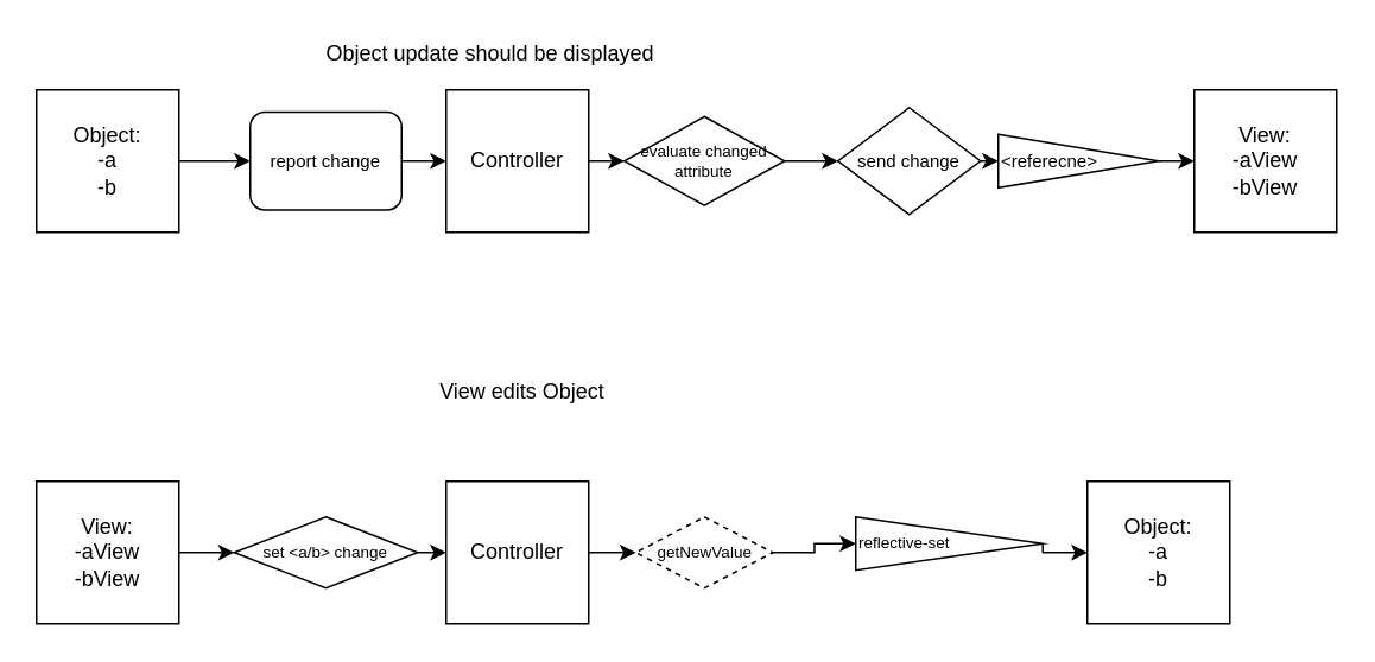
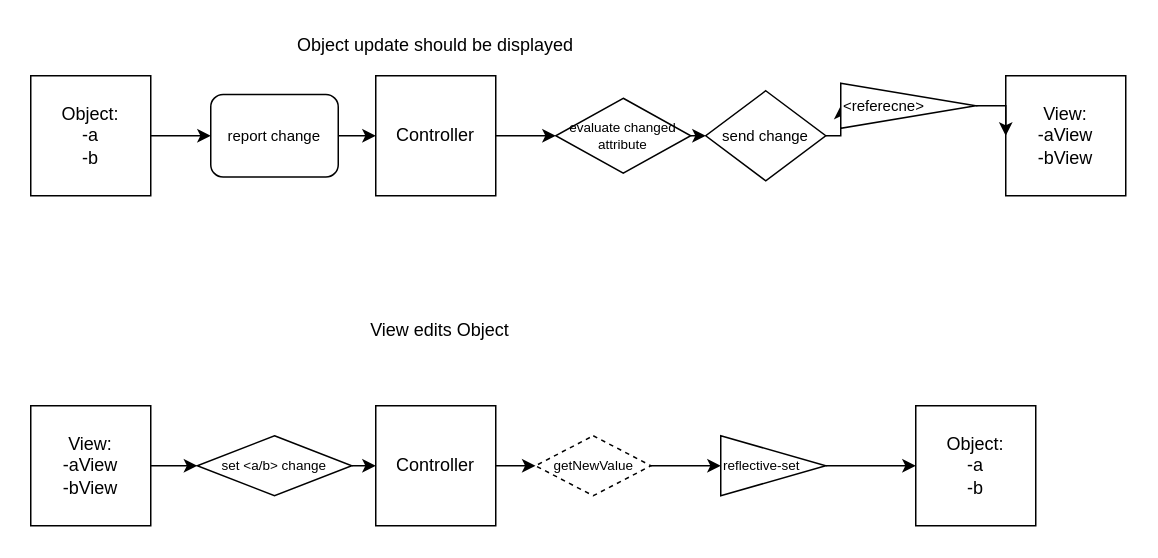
  <mxCell id="0" />
  <mxCell id="1" parent="0" />
  <mxCell id="2" style="edgeStyle=orthogonalEdgeStyle;rounded=0;orthogonalLoop=1;jettySize=auto;html=1;exitX=1;exitY=0.5;exitDx=0;exitDy=0;entryX=0;entryY=0.5;entryDx=0;entryDy=0;" edge="1" parent="1" source="3" target="8"><mxGeometry relative="1" as="geometry" /></mxCell>
  <mxCell id="3" value="Object:&lt;br&gt;-a&lt;br&gt;-b" style="whiteSpace=wrap;html=1;aspect=fixed;" vertex="1" parent="1"><mxGeometry x="20" width="80" height="80" as="geometry" y="50" /></mxCell>
  <mxCell id="4" value="View:&lt;br&gt;-aView&lt;br&gt;-bView" style="whiteSpace=wrap;html=1;aspect=fixed;" vertex="1" parent="1"><mxGeometry x="670" width="80" height="80" as="geometry" y="50" /></mxCell>
  <mxCell id="5" style="edgeStyle=orthogonalEdgeStyle;rounded=0;orthogonalLoop=1;jettySize=auto;html=1;exitX=1;exitY=0.5;exitDx=0;exitDy=0;entryX=0;entryY=0.5;entryDx=0;entryDy=0;" edge="1" parent="1" source="6" target="11"><mxGeometry relative="1" as="geometry" /></mxCell>
  <mxCell id="6" value="Controller" style="whiteSpace=wrap;html=1;aspect=fixed;" vertex="1" parent="1"><mxGeometry x="250" width="80" height="80" as="geometry" y="50" /></mxCell>
  <mxCell id="7" style="edgeStyle=orthogonalEdgeStyle;rounded=0;orthogonalLoop=1;jettySize=auto;html=1;exitX=1;exitY=0.5;exitDx=0;exitDy=0;entryX=0;entryY=0.5;entryDx=0;entryDy=0;" edge="1" parent="1" source="8" target="6"><mxGeometry relative="1" as="geometry" /></mxCell>
  <mxCell id="8" value="report change" style="whiteSpace=wrap;html=1;fontSize=10;rounded=1;" vertex="1" parent="1"><mxGeometry x="140" y="62.5" width="85" height="55" as="geometry" /></mxCell>
- <mxCell id="9" value="Object update should be displayed" style="text;html=1;strokeColor=none;fillColor=none;align=center;verticalAlign=middle;whiteSpace=wrap;rounded=0;" vertex="1" parent="1"><mxGeometry x="155" y="20" width="240" height="20" as="geometry" /></mxCell>
+ <mxCell id="9" value="Object update should be displayed" style="text;html=1;strokeColor=none;fillColor=none;align=center;verticalAlign=middle;whiteSpace=wrap;rounded=0;" vertex="1" parent="1"><mxGeometry x="170" y="20" width="240" height="20" as="geometry" /></mxCell>
  <mxCell id="10" style="edgeStyle=orthogonalEdgeStyle;rounded=0;orthogonalLoop=1;jettySize=auto;html=1;exitX=1;exitY=0.5;exitDx=0;exitDy=0;entryX=0;entryY=0.5;entryDx=0;entryDy=0;" edge="1" parent="1" source="11" target="13"><mxGeometry relative="1" as="geometry" /></mxCell>
- <mxCell id="11" value="evaluate changed attribute" style="rhombus;whiteSpace=wrap;html=1;fontSize=9;verticalAlign=middle;align=center;" vertex="1" parent="1"><mxGeometry x="350" y="65" width="90" height="50" as="geometry" /></mxCell>
+ <mxCell id="11" value="evaluate changed attribute" style="rhombus;whiteSpace=wrap;html=1;fontSize=9;verticalAlign=middle;align=center;" vertex="1" parent="1"><mxGeometry x="370" y="65" width="90" height="50" as="geometry" /></mxCell>
  <mxCell id="12" style="edgeStyle=orthogonalEdgeStyle;rounded=0;orthogonalLoop=1;jettySize=auto;html=1;exitX=1;exitY=0.5;exitDx=0;exitDy=0;entryX=0;entryY=0.5;entryDx=0;entryDy=0;" edge="1" parent="1" source="13" target="15"><mxGeometry relative="1" as="geometry" /></mxCell>
  <mxCell id="13" value="send change" style="rhombus;whiteSpace=wrap;html=1;fontSize=10;" vertex="1" parent="1"><mxGeometry x="470" y="60" width="80" height="60" as="geometry" /></mxCell>
  <mxCell id="14" style="edgeStyle=orthogonalEdgeStyle;rounded=0;orthogonalLoop=1;jettySize=auto;html=1;exitX=1;exitY=0.5;exitDx=0;exitDy=0;" edge="1" parent="1" source="15"><mxGeometry relative="1" as="geometry"><mxPoint x="670" y="90" as="targetPoint" /></mxGeometry></mxCell>
- <mxCell id="15" value="&amp;lt;referecne&amp;gt;" style="triangle;whiteSpace=wrap;html=1;align=left;fontSize=10;" vertex="1" parent="1"><mxGeometry x="560" y="75" width="90" height="30" as="geometry" /></mxCell>
+ <mxCell id="15" value="&amp;lt;referecne&amp;gt;" style="triangle;whiteSpace=wrap;html=1;align=left;fontSize=10;" vertex="1" parent="1"><mxGeometry x="560" y="55" width="90" height="30" as="geometry" /></mxCell>
  <mxCell id="16" style="edgeStyle=orthogonalEdgeStyle;rounded=0;orthogonalLoop=1;jettySize=auto;html=1;exitX=1;exitY=0.5;exitDx=0;exitDy=0;entryX=0;entryY=0.5;entryDx=0;entryDy=0;fontSize=9;" edge="1" parent="1" source="17" target="19"><mxGeometry relative="1" as="geometry" /></mxCell>
  <mxCell id="17" value="View:&lt;br&gt;-aView&lt;br&gt;-bView" style="whiteSpace=wrap;html=1;aspect=fixed;" vertex="1" parent="1"><mxGeometry x="20" y="270" width="80" height="80" as="geometry" /></mxCell>
  <mxCell id="18" style="edgeStyle=orthogonalEdgeStyle;rounded=0;orthogonalLoop=1;jettySize=auto;html=1;exitX=1;exitY=0.5;exitDx=0;exitDy=0;entryX=0;entryY=0.5;entryDx=0;entryDy=0;fontSize=9;" edge="1" parent="1" source="19" target="23"><mxGeometry relative="1" as="geometry" /></mxCell>
  <mxCell id="19" value="set &amp;lt;a/b&amp;gt; change" style="rhombus;whiteSpace=wrap;html=1;fontSize=9;align=center;" vertex="1" parent="1"><mxGeometry x="131" y="290" width="103" height="40" as="geometry" /></mxCell>
  <mxCell id="20" style="edgeStyle=orthogonalEdgeStyle;rounded=0;orthogonalLoop=1;jettySize=auto;html=1;exitX=1;exitY=0.5;exitDx=0;exitDy=0;entryX=0;entryY=0.5;entryDx=0;entryDy=0;fontSize=9;" edge="1" parent="1" source="21" target="25"><mxGeometry relative="1" as="geometry" /></mxCell>
  <mxCell id="21" value="getNewValue" style="rhombus;whiteSpace=wrap;html=1;fontSize=9;align=center;dashed=1;" vertex="1" parent="1"><mxGeometry x="356.5" y="290" width="77" height="40" as="geometry" /></mxCell>
  <mxCell id="22" style="edgeStyle=orthogonalEdgeStyle;rounded=0;orthogonalLoop=1;jettySize=auto;html=1;exitX=1;exitY=0.5;exitDx=0;exitDy=0;entryX=0;entryY=0.5;entryDx=0;entryDy=0;fontSize=9;" edge="1" parent="1" source="23" target="21"><mxGeometry relative="1" as="geometry" /></mxCell>
  <mxCell id="23" value="Controller" style="whiteSpace=wrap;html=1;aspect=fixed;" vertex="1" parent="1"><mxGeometry x="250" y="270" width="80" height="80" as="geometry" /></mxCell>
  <mxCell id="24" style="edgeStyle=orthogonalEdgeStyle;rounded=0;orthogonalLoop=1;jettySize=auto;html=1;exitX=1;exitY=0.5;exitDx=0;exitDy=0;entryX=0;entryY=0.5;entryDx=0;entryDy=0;fontSize=9;" edge="1" parent="1" source="25" target="26"><mxGeometry relative="1" as="geometry"><Array as="points"><mxPoint x="610" y="310" /><mxPoint x="610" y="310" /></Array></mxGeometry></mxCell>
- <mxCell id="25" value="reflective-set" style="triangle;whiteSpace=wrap;html=1;fontSize=9;align=left;" vertex="1" parent="1"><mxGeometry x="480" y="290" width="105" height="30" as="geometry" /></mxCell>
+ <mxCell id="25" value="reflective-set" style="triangle;whiteSpace=wrap;html=1;fontSize=9;align=left;" vertex="1" parent="1"><mxGeometry x="480" y="290" width="70" height="40" as="geometry" /></mxCell>
  <mxCell id="26" value="Object:&lt;br&gt;-a&lt;br&gt;-b" style="whiteSpace=wrap;html=1;aspect=fixed;" vertex="1" parent="1"><mxGeometry x="610" y="270" width="80" height="80" as="geometry" /></mxCell>
  <mxCell id="27" value="View edits Object" style="text;html=1;strokeColor=none;fillColor=none;align=center;verticalAlign=middle;whiteSpace=wrap;rounded=0;fontSize=12;" vertex="1" parent="1"><mxGeometry x="243" y="210" width="100" height="20" as="geometry" /></mxCell>
